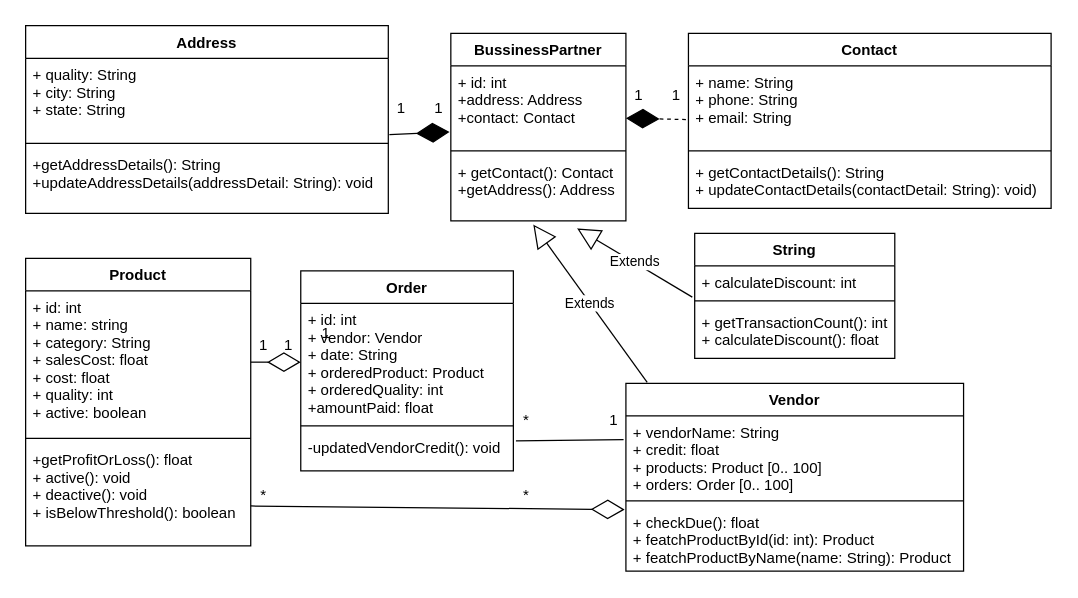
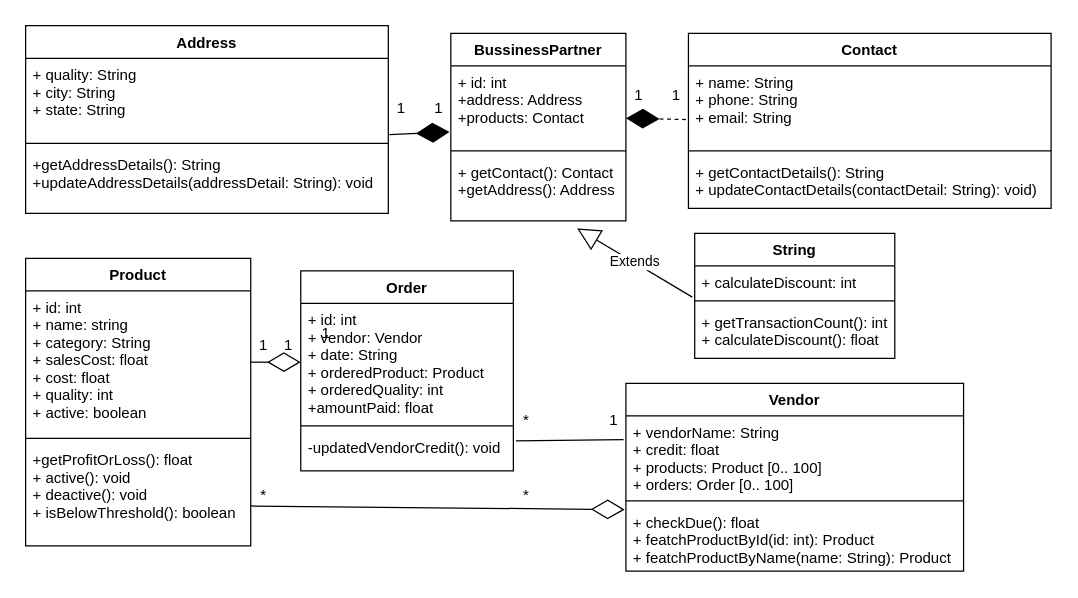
  <mxCell id="0" />
  <mxCell id="1" parent="0" />
  <mxCell id="2" value="Address" style="swimlane;fontStyle=1;align=center;verticalAlign=top;childLayout=stackLayout;horizontal=1;startSize=26;horizontalStack=0;resizeParent=1;resizeParentMax=0;resizeLast=0;collapsible=1;marginBottom=0;" parent="1" vertex="1"><mxGeometry x="20" y="20" width="290" height="150" as="geometry"><mxRectangle x="10" y="44" width="80" height="26" as="alternateBounds" /></mxGeometry></mxCell>
  <mxCell id="3" value="+ quality: String&#10;+ city: String&#10;+ state: String" style="text;strokeColor=none;fillColor=none;align=left;verticalAlign=top;spacingLeft=4;spacingRight=4;overflow=hidden;rotatable=0;points=[[0,0.5],[1,0.5]];portConstraint=eastwest;" parent="2" vertex="1"><mxGeometry y="26" width="290" height="64" as="geometry" /></mxCell>
  <mxCell id="4" value="" style="line;strokeWidth=1;fillColor=none;align=left;verticalAlign=middle;spacingTop=-1;spacingLeft=3;spacingRight=3;rotatable=0;labelPosition=right;points=[];portConstraint=eastwest;" parent="2" vertex="1"><mxGeometry y="90" width="290" height="8" as="geometry" /></mxCell>
  <mxCell id="5" value="+getAddressDetails(): String&#10;+updateAddressDetails(addressDetail: String): void" style="text;strokeColor=none;fillColor=none;align=left;verticalAlign=top;spacingLeft=4;spacingRight=4;overflow=hidden;rotatable=0;points=[[0,0.5],[1,0.5]];portConstraint=eastwest;" parent="2" vertex="1"><mxGeometry y="98" width="290" height="52" as="geometry" /></mxCell>
  <mxCell id="6" value="BussinessPartner" style="swimlane;fontStyle=1;align=center;verticalAlign=top;childLayout=stackLayout;horizontal=1;startSize=26;horizontalStack=0;resizeParent=1;resizeParentMax=0;resizeLast=0;collapsible=1;marginBottom=0;" parent="1" vertex="1"><mxGeometry x="360" y="26" width="140" height="150" as="geometry"><mxRectangle x="370" y="50" width="130" height="26" as="alternateBounds" /></mxGeometry></mxCell>
- <mxCell id="7" value="+ id: int&#10;+address: Address&#10;+contact: Contact" style="text;strokeColor=none;fillColor=none;align=left;verticalAlign=top;spacingLeft=4;spacingRight=4;overflow=hidden;rotatable=0;points=[[0,0.5],[1,0.5]];portConstraint=eastwest;" parent="6" vertex="1"><mxGeometry y="26" width="140" height="64" as="geometry" /></mxCell>
+ <mxCell id="7" value="+ id: int&#10;+address: Address&#10;+products: Contact" style="text;strokeColor=none;fillColor=none;align=left;verticalAlign=top;spacingLeft=4;spacingRight=4;overflow=hidden;rotatable=0;points=[[0,0.5],[1,0.5]];portConstraint=eastwest;" parent="6" vertex="1"><mxGeometry y="26" width="140" height="64" as="geometry" /></mxCell>
  <mxCell id="8" value="" style="line;strokeWidth=1;fillColor=none;align=left;verticalAlign=middle;spacingTop=-1;spacingLeft=3;spacingRight=3;rotatable=0;labelPosition=right;points=[];portConstraint=eastwest;" parent="6" vertex="1"><mxGeometry y="90" width="140" height="8" as="geometry" /></mxCell>
  <mxCell id="9" value="+ getContact(): Contact&#10;+getAddress(): Address" style="text;strokeColor=none;fillColor=none;align=left;verticalAlign=top;spacingLeft=4;spacingRight=4;overflow=hidden;rotatable=0;points=[[0,0.5],[1,0.5]];portConstraint=eastwest;" parent="6" vertex="1"><mxGeometry y="98" width="140" height="52" as="geometry" /></mxCell>
  <mxCell id="10" value="Product" style="swimlane;fontStyle=1;align=center;verticalAlign=top;childLayout=stackLayout;horizontal=1;startSize=26;horizontalStack=0;resizeParent=1;resizeParentMax=0;resizeLast=0;collapsible=1;marginBottom=0;" parent="1" vertex="1"><mxGeometry x="20" y="206" width="180" height="230" as="geometry"><mxRectangle x="10" y="230" width="80" height="26" as="alternateBounds" /></mxGeometry></mxCell>
  <mxCell id="11" value="+ id: int&#10;+ name: string&#10;+ category: String&#10;+ salesCost: float&#10;+ cost: float&#10;+ quality: int&#10;+ active: boolean" style="text;strokeColor=none;fillColor=none;align=left;verticalAlign=top;spacingLeft=4;spacingRight=4;overflow=hidden;rotatable=0;points=[[0,0.5],[1,0.5]];portConstraint=eastwest;" parent="10" vertex="1"><mxGeometry y="26" width="180" height="114" as="geometry" /></mxCell>
  <mxCell id="12" value="" style="line;strokeWidth=1;fillColor=none;align=left;verticalAlign=middle;spacingTop=-1;spacingLeft=3;spacingRight=3;rotatable=0;labelPosition=right;points=[];portConstraint=eastwest;" parent="10" vertex="1"><mxGeometry y="140" width="180" height="8" as="geometry" /></mxCell>
  <mxCell id="13" value="+getProfitOrLoss(): float&#10;+ active(): void&#10;+ deactive(): void&#10;+ isBelowThreshold(): boolean" style="text;strokeColor=none;fillColor=none;align=left;verticalAlign=top;spacingLeft=4;spacingRight=4;overflow=hidden;rotatable=0;points=[[0,0.5],[1,0.5]];portConstraint=eastwest;" parent="10" vertex="1"><mxGeometry y="148" width="180" height="82" as="geometry" /></mxCell>
  <mxCell id="14" value="Order" style="swimlane;fontStyle=1;align=center;verticalAlign=top;childLayout=stackLayout;horizontal=1;startSize=26;horizontalStack=0;resizeParent=1;resizeParentMax=0;resizeLast=0;collapsible=1;marginBottom=0;" parent="1" vertex="1"><mxGeometry x="240" y="216" width="170" height="160" as="geometry"><mxRectangle x="230" y="240" width="70" height="26" as="alternateBounds" /></mxGeometry></mxCell>
  <mxCell id="15" value="+ id: int&#10;+ vendor: Vendor&#10;+ date: String&#10;+ orderedProduct: Product&#10;+ orderedQuality: int&#10;+amountPaid: float " style="text;strokeColor=none;fillColor=none;align=left;verticalAlign=top;spacingLeft=4;spacingRight=4;overflow=hidden;rotatable=0;points=[[0,0.5],[1,0.5]];portConstraint=eastwest;" parent="14" vertex="1"><mxGeometry y="26" width="170" height="94" as="geometry" /></mxCell>
  <mxCell id="16" value="" style="line;strokeWidth=1;fillColor=none;align=left;verticalAlign=middle;spacingTop=-1;spacingLeft=3;spacingRight=3;rotatable=0;labelPosition=right;points=[];portConstraint=eastwest;" parent="14" vertex="1"><mxGeometry y="120" width="170" height="8" as="geometry" /></mxCell>
  <mxCell id="17" value="-updatedVendorCredit(): void" style="text;strokeColor=none;fillColor=none;align=left;verticalAlign=top;spacingLeft=4;spacingRight=4;overflow=hidden;rotatable=0;points=[[0,0.5],[1,0.5]];portConstraint=eastwest;" parent="14" vertex="1"><mxGeometry y="128" width="170" height="32" as="geometry" /></mxCell>
  <mxCell id="18" value="Vendor" style="swimlane;fontStyle=1;align=center;verticalAlign=top;childLayout=stackLayout;horizontal=1;startSize=26;horizontalStack=0;resizeParent=1;resizeParentMax=0;resizeLast=0;collapsible=1;marginBottom=0;" parent="1" vertex="1"><mxGeometry x="500" y="306" width="270" height="150" as="geometry"><mxRectangle x="425" y="410" width="70" height="26" as="alternateBounds" /></mxGeometry></mxCell>
  <mxCell id="19" value="+ vendorName: String&#10;+ credit: float&#10;+ products: Product [0.. 100]&#10;+ orders: Order [0.. 100]" style="text;strokeColor=none;fillColor=none;align=left;verticalAlign=top;spacingLeft=4;spacingRight=4;overflow=hidden;rotatable=0;points=[[0,0.5],[1,0.5]];portConstraint=eastwest;" parent="18" vertex="1"><mxGeometry y="26" width="270" height="64" as="geometry" /></mxCell>
  <mxCell id="20" value="" style="line;strokeWidth=1;fillColor=none;align=left;verticalAlign=middle;spacingTop=-1;spacingLeft=3;spacingRight=3;rotatable=0;labelPosition=right;points=[];portConstraint=eastwest;" parent="18" vertex="1"><mxGeometry y="90" width="270" height="8" as="geometry" /></mxCell>
  <mxCell id="21" value="+ checkDue(): float&#10;+ featchProductById(id: int): Product&#10;+ featchProductByName(name: String): Product&#10;" style="text;strokeColor=none;fillColor=none;align=left;verticalAlign=top;spacingLeft=4;spacingRight=4;overflow=hidden;rotatable=0;points=[[0,0.5],[1,0.5]];portConstraint=eastwest;" parent="18" vertex="1"><mxGeometry y="98" width="270" height="52" as="geometry" /></mxCell>
  <mxCell id="22" value="String" style="swimlane;fontStyle=1;align=center;verticalAlign=top;childLayout=stackLayout;horizontal=1;startSize=26;horizontalStack=0;resizeParent=1;resizeParentMax=0;resizeLast=0;collapsible=1;marginBottom=0;" parent="1" vertex="1"><mxGeometry x="555" y="186" width="160" height="100" as="geometry"><mxRectangle x="620" y="230" width="90" height="26" as="alternateBounds" /></mxGeometry></mxCell>
  <mxCell id="23" value="+ calculateDiscount: int" style="text;strokeColor=none;fillColor=none;align=left;verticalAlign=top;spacingLeft=4;spacingRight=4;overflow=hidden;rotatable=0;points=[[0,0.5],[1,0.5]];portConstraint=eastwest;" parent="22" vertex="1"><mxGeometry y="26" width="160" height="24" as="geometry" /></mxCell>
  <mxCell id="24" value="" style="line;strokeWidth=1;fillColor=none;align=left;verticalAlign=middle;spacingTop=-1;spacingLeft=3;spacingRight=3;rotatable=0;labelPosition=right;points=[];portConstraint=eastwest;" parent="22" vertex="1"><mxGeometry y="50" width="160" height="8" as="geometry" /></mxCell>
  <mxCell id="25" value="+ getTransactionCount(): int&#10;+ calculateDiscount(): float" style="text;strokeColor=none;fillColor=none;align=left;verticalAlign=top;spacingLeft=4;spacingRight=4;overflow=hidden;rotatable=0;points=[[0,0.5],[1,0.5]];portConstraint=eastwest;" parent="22" vertex="1"><mxGeometry y="58" width="160" height="42" as="geometry" /></mxCell>
  <mxCell id="26" value="Contact" style="swimlane;fontStyle=1;align=center;verticalAlign=top;childLayout=stackLayout;horizontal=1;startSize=26;horizontalStack=0;resizeParent=1;resizeParentMax=0;resizeLast=0;collapsible=1;marginBottom=0;" parent="1" vertex="1"><mxGeometry x="550" y="26" width="290" height="140" as="geometry"><mxRectangle x="540" y="50" width="100" height="26" as="alternateBounds" /></mxGeometry></mxCell>
  <mxCell id="27" value="+ name: String&#10;+ phone: String&#10;+ email: String&#10; &#10;" style="text;strokeColor=none;fillColor=none;align=left;verticalAlign=top;spacingLeft=4;spacingRight=4;overflow=hidden;rotatable=0;points=[[0,0.5],[1,0.5]];portConstraint=eastwest;" parent="26" vertex="1"><mxGeometry y="26" width="290" height="64" as="geometry" /></mxCell>
  <mxCell id="28" value="" style="line;strokeWidth=1;fillColor=none;align=left;verticalAlign=middle;spacingTop=-1;spacingLeft=3;spacingRight=3;rotatable=0;labelPosition=right;points=[];portConstraint=eastwest;" parent="26" vertex="1"><mxGeometry y="90" width="290" height="8" as="geometry" /></mxCell>
  <mxCell id="29" value="+ getContactDetails(): String&#10;+ updateContactDetails(contactDetail: String): void)" style="text;strokeColor=none;fillColor=none;align=left;verticalAlign=top;spacingLeft=4;spacingRight=4;overflow=hidden;rotatable=0;points=[[0,0.5],[1,0.5]];portConstraint=eastwest;" parent="26" vertex="1"><mxGeometry y="98" width="290" height="42" as="geometry" /></mxCell>
  <mxCell id="30" value="" style="endArrow=diamondThin;endFill=1;endSize=24;html=1;fontColor=#000000;exitX=1.003;exitY=0.953;exitDx=0;exitDy=0;exitPerimeter=0;entryX=-0.007;entryY=0.828;entryDx=0;entryDy=0;entryPerimeter=0;" parent="1" source="3" target="7" edge="1"><mxGeometry width="160" relative="1" as="geometry"><mxPoint x="340" y="146" as="sourcePoint" /><mxPoint x="490" y="146" as="targetPoint" /></mxGeometry></mxCell>
  <mxCell id="31" value="" style="endArrow=diamondThin;endFill=1;endSize=24;html=1;fontColor=#000000;entryX=1;entryY=0.656;entryDx=0;entryDy=0;entryPerimeter=0;exitX=-0.007;exitY=0.672;exitDx=0;exitDy=0;exitPerimeter=0;dashed=1;" parent="1" source="27" target="7" edge="1"><mxGeometry width="160" relative="1" as="geometry"><mxPoint x="650" y="226" as="sourcePoint" /><mxPoint x="560" y="226" as="targetPoint" /></mxGeometry></mxCell>
  <mxCell id="32" value="" style="endArrow=diamondThin;endFill=0;endSize=24;html=1;fontColor=#000000;exitX=1;exitY=0.61;exitDx=0;exitDy=0;entryX=-0.004;entryY=0.056;entryDx=0;entryDy=0;entryPerimeter=0;exitPerimeter=0;" parent="1" source="13" target="21" edge="1"><mxGeometry width="160" relative="1" as="geometry"><mxPoint x="340" y="182" as="sourcePoint" /><mxPoint x="480" y="396" as="targetPoint" /></mxGeometry></mxCell>
  <mxCell id="33" value="*" style="text;html=1;align=center;verticalAlign=middle;resizable=0;points=[];autosize=1;fontColor=#000000;" parent="1" vertex="1"><mxGeometry x="200" y="386" width="20" height="20" as="geometry" /></mxCell>
  <mxCell id="34" value="1" style="text;html=1;align=center;verticalAlign=middle;resizable=0;points=[];autosize=1;fontColor=#000000;" parent="1" vertex="1"><mxGeometry x="310" y="76" width="20" height="20" as="geometry" /></mxCell>
  <mxCell id="35" value="" style="endArrow=diamondThin;endFill=0;endSize=24;html=1;fontColor=#000000;exitX=1;exitY=0.5;exitDx=0;exitDy=0;entryX=0;entryY=0.5;entryDx=0;entryDy=0;" parent="1" source="11" target="15" edge="1"><mxGeometry width="160" relative="1" as="geometry"><mxPoint x="340" y="266" as="sourcePoint" /><mxPoint x="500" y="266" as="targetPoint" /></mxGeometry></mxCell>
  <mxCell id="36" value="1" style="text;html=1;align=center;verticalAlign=middle;resizable=0;points=[];autosize=1;fontColor=#000000;" parent="1" vertex="1"><mxGeometry x="250" y="256" width="20" height="20" as="geometry" /></mxCell>
  <mxCell id="37" value="1" style="text;html=1;align=center;verticalAlign=middle;resizable=0;points=[];autosize=1;fontColor=#000000;" parent="1" vertex="1"><mxGeometry x="200" y="266" width="20" height="20" as="geometry" /></mxCell>
  <mxCell id="38" value="Extends" style="endArrow=block;endSize=16;endFill=0;html=1;fontColor=#000000;entryX=0.721;entryY=1.115;entryDx=0;entryDy=0;entryPerimeter=0;exitX=-0.012;exitY=1.042;exitDx=0;exitDy=0;exitPerimeter=0;" parent="1" source="23" target="9" edge="1"><mxGeometry width="160" relative="1" as="geometry"><mxPoint x="730" y="266" as="sourcePoint" /><mxPoint x="669" y="166" as="targetPoint" /></mxGeometry></mxCell>
- <mxCell id="39" value="Extends" style="endArrow=block;endSize=16;endFill=0;html=1;fontColor=#000000;exitX=0.063;exitY=-0.006;exitDx=0;exitDy=0;exitPerimeter=0;entryX=0.471;entryY=1.058;entryDx=0;entryDy=0;entryPerimeter=0;" parent="1" source="18" target="9" edge="1"><mxGeometry width="160" relative="1" as="geometry"><mxPoint x="460" y="266" as="sourcePoint" /><mxPoint x="540" y="166" as="targetPoint" /></mxGeometry></mxCell>
  <mxCell id="40" value="*" style="text;html=1;align=center;verticalAlign=middle;resizable=0;points=[];autosize=1;fontColor=#000000;" parent="1" vertex="1"><mxGeometry x="410" y="386" width="20" height="20" as="geometry" /></mxCell>
  <mxCell id="41" value="1" style="text;html=1;align=center;verticalAlign=middle;resizable=0;points=[];autosize=1;fontColor=#000000;" parent="1" vertex="1"><mxGeometry x="340" y="76" width="20" height="20" as="geometry" /></mxCell>
  <mxCell id="42" value="1" style="text;html=1;align=center;verticalAlign=middle;resizable=0;points=[];autosize=1;fontColor=#000000;" parent="1" vertex="1"><mxGeometry x="500" y="66" width="20" height="20" as="geometry" /></mxCell>
  <mxCell id="43" value="1" style="text;html=1;align=center;verticalAlign=middle;resizable=0;points=[];autosize=1;fontColor=#000000;" parent="1" vertex="1"><mxGeometry x="530" y="66" width="20" height="20" as="geometry" /></mxCell>
  <mxCell id="44" value="1" style="text;html=1;align=center;verticalAlign=middle;resizable=0;points=[];autosize=1;fontColor=#000000;" parent="1" vertex="1"><mxGeometry x="220" y="266" width="20" height="20" as="geometry" /></mxCell>
  <mxCell id="45" value="" style="endArrow=none;html=1;exitX=1.012;exitY=0.25;exitDx=0;exitDy=0;exitPerimeter=0;entryX=-0.007;entryY=0.297;entryDx=0;entryDy=0;entryPerimeter=0;" edge="1" parent="1" source="17" target="19"><mxGeometry width="50" height="50" relative="1" as="geometry"><mxPoint x="435" y="346" as="sourcePoint" /><mxPoint x="485" y="296" as="targetPoint" /></mxGeometry></mxCell>
  <mxCell id="46" value="*" style="text;html=1;align=center;verticalAlign=middle;resizable=0;points=[];autosize=1;" vertex="1" parent="1"><mxGeometry x="410" y="326" width="20" height="20" as="geometry" /></mxCell>
  <mxCell id="47" value="1" style="text;html=1;align=center;verticalAlign=middle;resizable=0;points=[];autosize=1;" vertex="1" parent="1"><mxGeometry x="480" y="326" width="20" height="20" as="geometry" /></mxCell>
